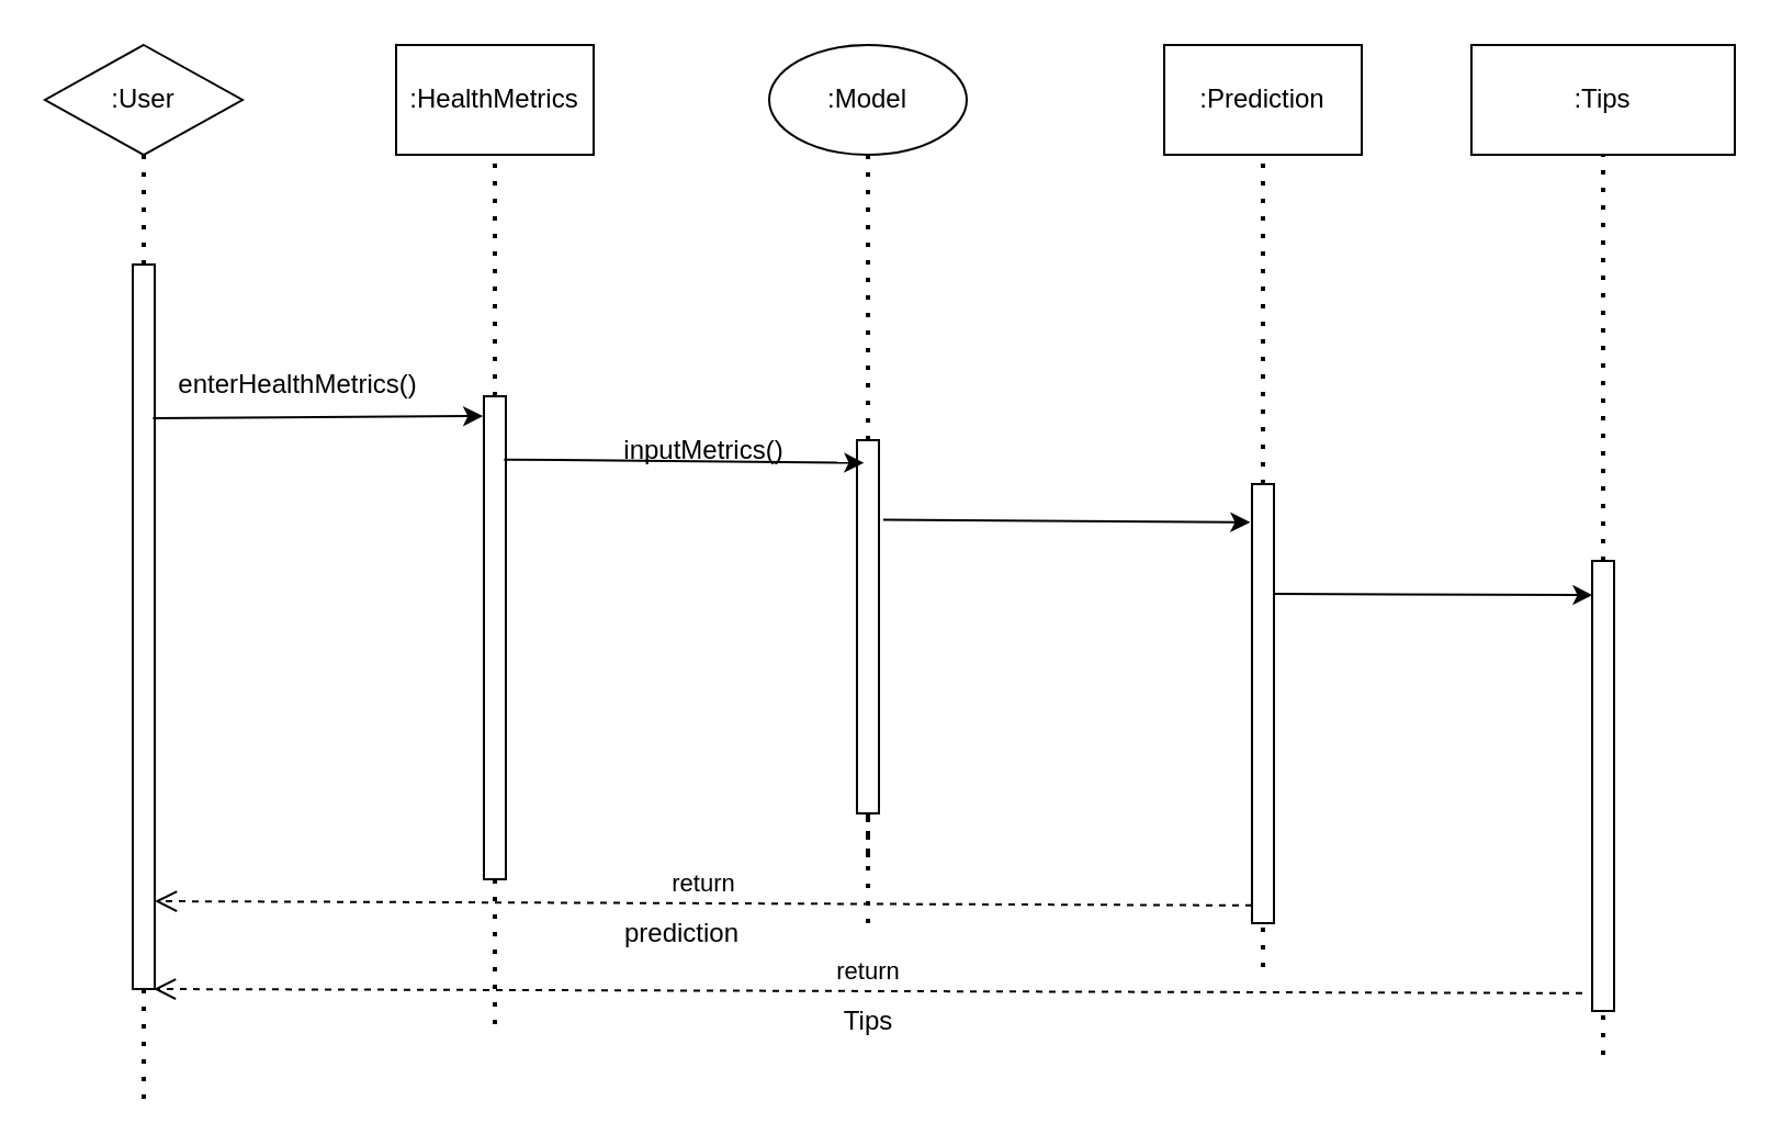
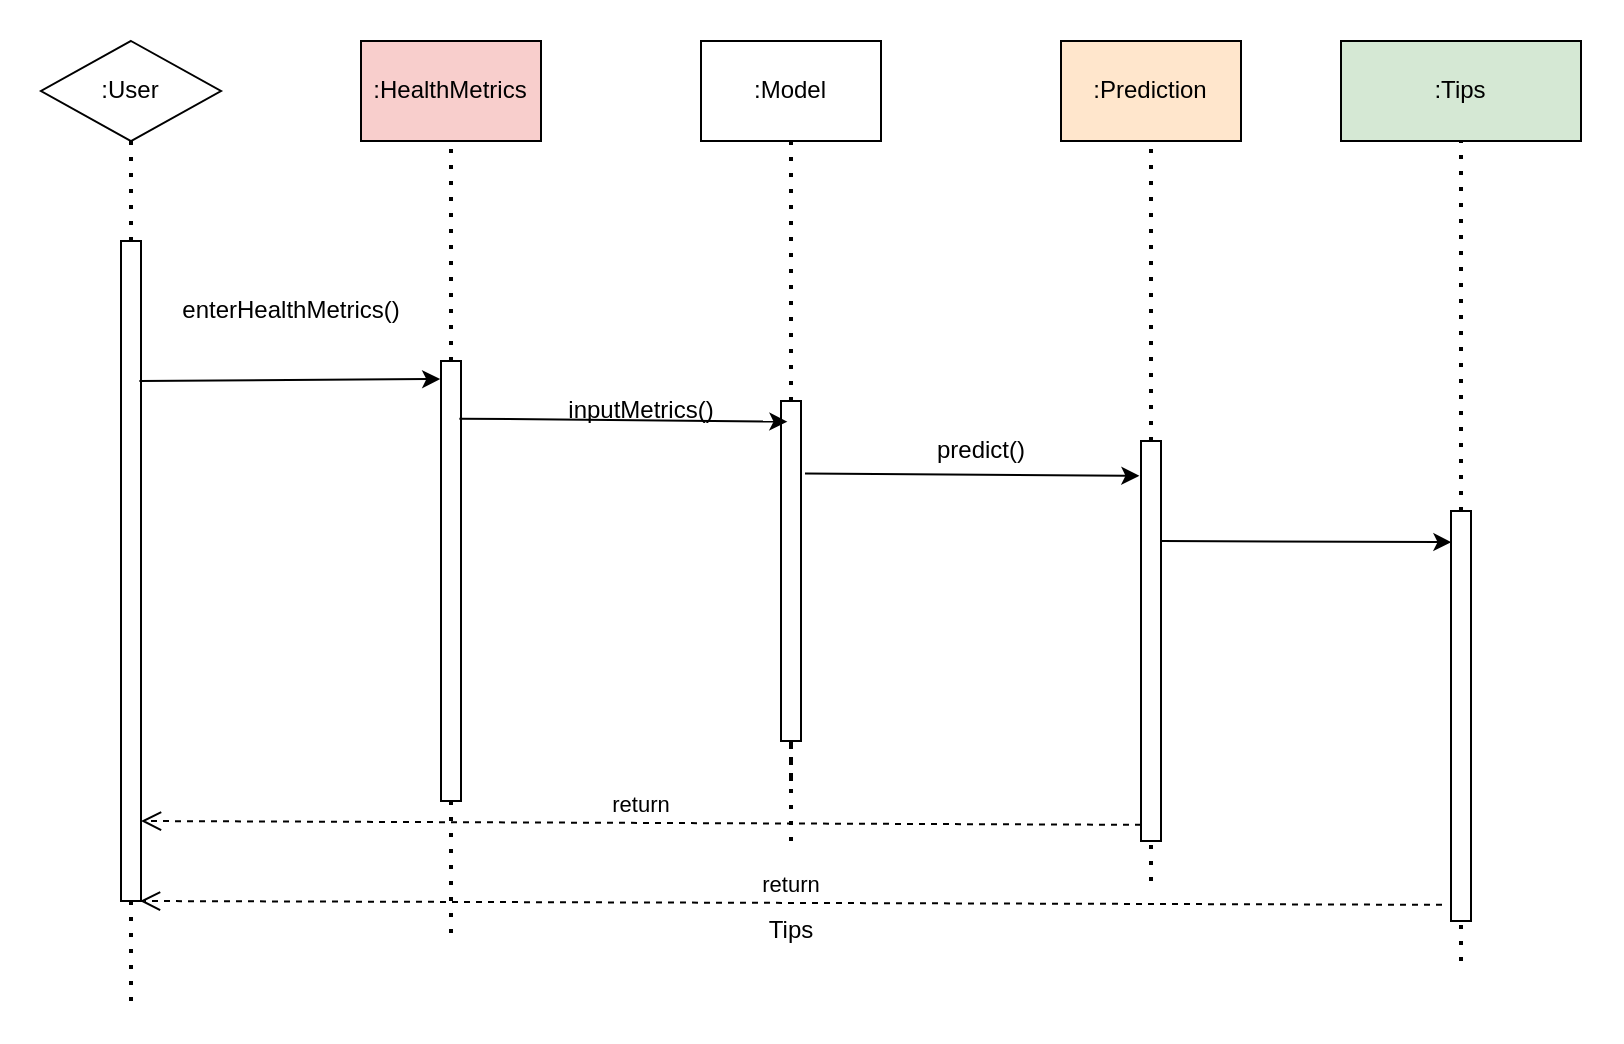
  <mxCell id="0" />
  <mxCell id="1" parent="0" />
  <mxCell id="2" value=":User" style="rhombus;whiteSpace=wrap;html=1;" parent="1" vertex="1"><mxGeometry x="20" y="20" width="90" height="50" as="geometry" /></mxCell>
  <mxCell id="3" value="" style="endArrow=none;dashed=1;html=1;dashPattern=1 3;strokeWidth=2;rounded=0;entryX=0.5;entryY=1;entryDx=0;entryDy=0;" parent="1" source="5" target="2" edge="1"><mxGeometry width="50" height="50" relative="1" as="geometry"><mxPoint x="65" y="390" as="sourcePoint" /><mxPoint x="410" y="250" as="targetPoint" /></mxGeometry></mxCell>
  <mxCell id="4" value="" style="endArrow=none;dashed=1;html=1;dashPattern=1 3;strokeWidth=2;rounded=0;entryX=0.5;entryY=1;entryDx=0;entryDy=0;" parent="1" target="5" edge="1"><mxGeometry width="50" height="50" relative="1" as="geometry"><mxPoint x="65" y="390" as="sourcePoint" /><mxPoint x="65" y="70" as="targetPoint" /></mxGeometry></mxCell>
  <mxCell id="5" value="" style="rounded=0;whiteSpace=wrap;html=1;" parent="1" vertex="1"><mxGeometry x="60" y="120" width="10" height="330" as="geometry" /></mxCell>
- <mxCell id="6" value=":HealthMetrics" style="rounded=0;whiteSpace=wrap;html=1;" parent="1" vertex="1"><mxGeometry x="180" y="20" width="90" height="50" as="geometry" /></mxCell>
+ <mxCell id="6" value=":HealthMetrics" style="rounded=0;whiteSpace=wrap;html=1;fillColor=#f8cecc;" parent="1" vertex="1"><mxGeometry x="180" y="20" width="90" height="50" as="geometry" /></mxCell>
  <mxCell id="7" value="" style="endArrow=none;dashed=1;html=1;dashPattern=1 3;strokeWidth=2;rounded=0;entryX=0.5;entryY=1;entryDx=0;entryDy=0;" parent="1" source="9" target="6" edge="1"><mxGeometry width="50" height="50" relative="1" as="geometry"><mxPoint x="225" y="390" as="sourcePoint" /><mxPoint x="570" y="250" as="targetPoint" /></mxGeometry></mxCell>
  <mxCell id="8" value="" style="endArrow=none;dashed=1;html=1;dashPattern=1 3;strokeWidth=2;rounded=0;entryX=0.5;entryY=1;entryDx=0;entryDy=0;" parent="1" target="9" edge="1"><mxGeometry width="50" height="50" relative="1" as="geometry"><mxPoint x="225" y="390" as="sourcePoint" /><mxPoint x="225" y="70" as="targetPoint" /></mxGeometry></mxCell>
  <mxCell id="9" value="" style="rounded=0;whiteSpace=wrap;html=1;" parent="1" vertex="1"><mxGeometry x="220" y="180" width="10" height="220" as="geometry" /></mxCell>
- <mxCell id="10" value=":Model" style="ellipse;whiteSpace=wrap;html=1;" parent="1" vertex="1"><mxGeometry x="350" y="20" width="90" height="50" as="geometry" /></mxCell>
+ <mxCell id="10" value=":Model" style="rounded=0;whiteSpace=wrap;html=1;" parent="1" vertex="1"><mxGeometry x="350" y="20" width="90" height="50" as="geometry" /></mxCell>
  <mxCell id="11" value="" style="endArrow=none;dashed=1;html=1;dashPattern=1 3;strokeWidth=2;rounded=0;entryX=0.5;entryY=1;entryDx=0;entryDy=0;" parent="1" source="13" target="10" edge="1"><mxGeometry width="50" height="50" relative="1" as="geometry"><mxPoint x="395" y="390" as="sourcePoint" /><mxPoint x="740" y="250" as="targetPoint" /></mxGeometry></mxCell>
  <mxCell id="12" value="" style="endArrow=none;dashed=1;html=1;dashPattern=1 3;strokeWidth=2;rounded=0;entryX=0.5;entryY=1;entryDx=0;entryDy=0;" parent="1" target="13" edge="1"><mxGeometry width="50" height="50" relative="1" as="geometry"><mxPoint x="395" y="390" as="sourcePoint" /><mxPoint x="395" y="70" as="targetPoint" /></mxGeometry></mxCell>
  <mxCell id="13" value="" style="rounded=0;whiteSpace=wrap;html=1;" parent="1" vertex="1"><mxGeometry x="390" y="200" width="10" height="170" as="geometry" /></mxCell>
- <mxCell id="14" value=":Prediction" style="rounded=0;whiteSpace=wrap;html=1;" parent="1" vertex="1"><mxGeometry x="530" y="20" width="90" height="50" as="geometry" /></mxCell>
+ <mxCell id="14" value=":Prediction" style="rounded=0;whiteSpace=wrap;html=1;fillColor=#ffe6cc;" parent="1" vertex="1"><mxGeometry x="530" y="20" width="90" height="50" as="geometry" /></mxCell>
  <mxCell id="15" value="" style="endArrow=none;dashed=1;html=1;dashPattern=1 3;strokeWidth=2;rounded=0;entryX=0.5;entryY=1;entryDx=0;entryDy=0;" parent="1" source="17" target="14" edge="1"><mxGeometry width="50" height="50" relative="1" as="geometry"><mxPoint x="575" y="390" as="sourcePoint" /><mxPoint x="920" y="250" as="targetPoint" /></mxGeometry></mxCell>
  <mxCell id="16" value="" style="endArrow=none;dashed=1;html=1;dashPattern=1 3;strokeWidth=2;rounded=0;entryX=0.5;entryY=1;entryDx=0;entryDy=0;" parent="1" target="17" edge="1"><mxGeometry width="50" height="50" relative="1" as="geometry"><mxPoint x="575" y="390" as="sourcePoint" /><mxPoint x="575" y="70" as="targetPoint" /></mxGeometry></mxCell>
  <mxCell id="17" value="" style="rounded=0;whiteSpace=wrap;html=1;" parent="1" vertex="1"><mxGeometry x="570" y="220" width="10" height="200" as="geometry" /></mxCell>
- <mxCell id="18" value=":Tips" style="rounded=0;whiteSpace=wrap;html=1;" parent="1" vertex="1"><mxGeometry x="670" y="20" width="120" height="50" as="geometry" /></mxCell>
+ <mxCell id="18" value=":Tips" style="rounded=0;whiteSpace=wrap;html=1;fillColor=#d5e8d4;" parent="1" vertex="1"><mxGeometry x="670" y="20" width="120" height="50" as="geometry" /></mxCell>
  <mxCell id="19" value="" style="endArrow=none;dashed=1;html=1;dashPattern=1 3;strokeWidth=2;rounded=0;entryX=0.5;entryY=1;entryDx=0;entryDy=0;" parent="1" source="21" target="18" edge="1"><mxGeometry width="50" height="50" relative="1" as="geometry"><mxPoint x="745" y="390" as="sourcePoint" /><mxPoint x="1090" y="250" as="targetPoint" /></mxGeometry></mxCell>
  <mxCell id="20" value="" style="endArrow=none;dashed=1;html=1;dashPattern=1 3;strokeWidth=2;rounded=0;entryX=0.5;entryY=1;entryDx=0;entryDy=0;" parent="1" target="21" edge="1"><mxGeometry width="50" height="50" relative="1" as="geometry"><mxPoint x="730" y="360" as="sourcePoint" /><mxPoint x="745" y="70" as="targetPoint" /></mxGeometry></mxCell>
  <mxCell id="21" value="" style="rounded=0;whiteSpace=wrap;html=1;" parent="1" vertex="1"><mxGeometry x="725" y="255" width="10" height="205" as="geometry" /></mxCell>
  <mxCell id="22" value="" style="endArrow=classic;html=1;rounded=0;exitX=0.92;exitY=0.212;exitDx=0;exitDy=0;entryX=-0.04;entryY=0.041;entryDx=0;entryDy=0;entryPerimeter=0;exitPerimeter=0;" parent="1" source="5" target="9" edge="1"><mxGeometry width="50" height="50" relative="1" as="geometry"><mxPoint x="360" y="300" as="sourcePoint" /><mxPoint x="410" y="250" as="targetPoint" /></mxGeometry></mxCell>
  <mxCell id="23" value="" style="endArrow=classic;html=1;rounded=0;exitX=0.92;exitY=0.131;exitDx=0;exitDy=0;entryX=0.32;entryY=0.061;entryDx=0;entryDy=0;entryPerimeter=0;exitPerimeter=0;" parent="1" source="9" target="13" edge="1"><mxGeometry width="50" height="50" relative="1" as="geometry"><mxPoint x="230" y="190" as="sourcePoint" /><mxPoint x="389" y="188" as="targetPoint" /></mxGeometry></mxCell>
  <mxCell id="24" value="" style="endArrow=classic;html=1;rounded=0;exitX=1.2;exitY=0.213;exitDx=0;exitDy=0;entryX=-0.08;entryY=0.087;entryDx=0;entryDy=0;entryPerimeter=0;exitPerimeter=0;" parent="1" source="13" target="17" edge="1"><mxGeometry width="50" height="50" relative="1" as="geometry"><mxPoint x="410" y="229.5" as="sourcePoint" /><mxPoint x="573" y="229.5" as="targetPoint" /></mxGeometry></mxCell>
  <mxCell id="25" value="" style="endArrow=classic;html=1;rounded=0;entryX=0.02;entryY=0.076;entryDx=0;entryDy=0;entryPerimeter=0;" parent="1" target="21" edge="1"><mxGeometry width="50" height="50" relative="1" as="geometry"><mxPoint x="580" y="270" as="sourcePoint" /><mxPoint x="720" y="270" as="targetPoint" /></mxGeometry></mxCell>
  <mxCell id="26" value="" style="endArrow=none;dashed=1;html=1;dashPattern=1 3;strokeWidth=2;rounded=0;exitX=0.5;exitY=1;exitDx=0;exitDy=0;" parent="1" source="13" edge="1"><mxGeometry width="50" height="50" relative="1" as="geometry"><mxPoint x="360" y="300" as="sourcePoint" /><mxPoint x="395" y="420" as="targetPoint" /></mxGeometry></mxCell>
  <mxCell id="27" value="" style="endArrow=none;dashed=1;html=1;dashPattern=1 3;strokeWidth=2;rounded=0;exitX=0.5;exitY=1;exitDx=0;exitDy=0;" parent="1" source="9" edge="1"><mxGeometry width="50" height="50" relative="1" as="geometry"><mxPoint x="405" y="400" as="sourcePoint" /><mxPoint x="225" y="470" as="targetPoint" /></mxGeometry></mxCell>
  <mxCell id="28" value="" style="endArrow=none;dashed=1;html=1;dashPattern=1 3;strokeWidth=2;rounded=0;exitX=0.5;exitY=1;exitDx=0;exitDy=0;" parent="1" source="5" edge="1"><mxGeometry width="50" height="50" relative="1" as="geometry"><mxPoint x="360" y="300" as="sourcePoint" /><mxPoint x="65" y="500" as="targetPoint" /></mxGeometry></mxCell>
  <mxCell id="29" value="return" style="html=1;verticalAlign=bottom;endArrow=open;dashed=1;endSize=8;curved=0;rounded=0;entryX=1.4;entryY=0.873;entryDx=0;entryDy=0;entryPerimeter=0;" parent="1" edge="1"><mxGeometry relative="1" as="geometry"><mxPoint x="720.5" y="451.91" as="sourcePoint" /><mxPoint x="69.5" y="450" as="targetPoint" /></mxGeometry></mxCell>
  <mxCell id="30" value="Tips" style="text;html=1;align=center;verticalAlign=middle;resizable=0;points=[];autosize=1;strokeColor=none;fillColor=none;" parent="1" vertex="1"><mxGeometry x="370" y="450" width="50" height="30" as="geometry" /></mxCell>
- <mxCell id="31" value="enterHealthMetrics()" style="text;html=1;align=center;verticalAlign=middle;resizable=0;points=[];autosize=1;strokeColor=none;fillColor=none;" parent="1" vertex="1"><mxGeometry x="70" y="160" width="130" height="30" as="geometry" /></mxCell>
+ <mxCell id="31" value="enterHealthMetrics()" style="text;html=1;align=center;verticalAlign=middle;resizable=0;points=[];autosize=1;strokeColor=none;fillColor=none;" parent="1" vertex="1"><mxGeometry x="80" y="140" width="130" height="30" as="geometry" /></mxCell>
  <mxCell id="32" value="inputMetrics()" style="text;html=1;align=center;verticalAlign=middle;resizable=0;points=[];autosize=1;strokeColor=none;fillColor=none;" parent="1" vertex="1"><mxGeometry x="270" y="190" width="100" height="30" as="geometry" /></mxCell>
+ <mxCell id="33" value="predict()" style="text;html=1;align=center;verticalAlign=middle;resizable=0;points=[];autosize=1;strokeColor=none;fillColor=none;" parent="1" vertex="1"><mxGeometry x="455" y="210" width="70" height="30" as="geometry" /></mxCell>
  <mxCell id="34" value="return" style="html=1;verticalAlign=bottom;endArrow=open;dashed=1;endSize=8;curved=0;rounded=0;" parent="1" edge="1"><mxGeometry relative="1" as="geometry"><mxPoint x="570" y="411.91" as="sourcePoint" /><mxPoint x="70" y="410" as="targetPoint" /></mxGeometry></mxCell>
- <mxCell id="35" value="prediction" style="text;html=1;align=center;verticalAlign=middle;resizable=0;points=[];autosize=1;strokeColor=none;fillColor=none;" parent="1" vertex="1"><mxGeometry x="270" y="410" width="80" height="30" as="geometry" /></mxCell>
  <mxCell id="36" value="" style="endArrow=none;dashed=1;html=1;dashPattern=1 3;strokeWidth=2;rounded=0;entryX=0.5;entryY=1;entryDx=0;entryDy=0;" parent="1" target="17" edge="1"><mxGeometry width="50" height="50" relative="1" as="geometry"><mxPoint x="575" y="440" as="sourcePoint" /><mxPoint x="410" y="250" as="targetPoint" /></mxGeometry></mxCell>
  <mxCell id="37" value="" style="endArrow=none;dashed=1;html=1;dashPattern=1 3;strokeWidth=2;rounded=0;entryX=0.5;entryY=1;entryDx=0;entryDy=0;" parent="1" target="21" edge="1"><mxGeometry width="50" height="50" relative="1" as="geometry"><mxPoint x="730" y="480" as="sourcePoint" /><mxPoint x="410" y="250" as="targetPoint" /></mxGeometry></mxCell>
